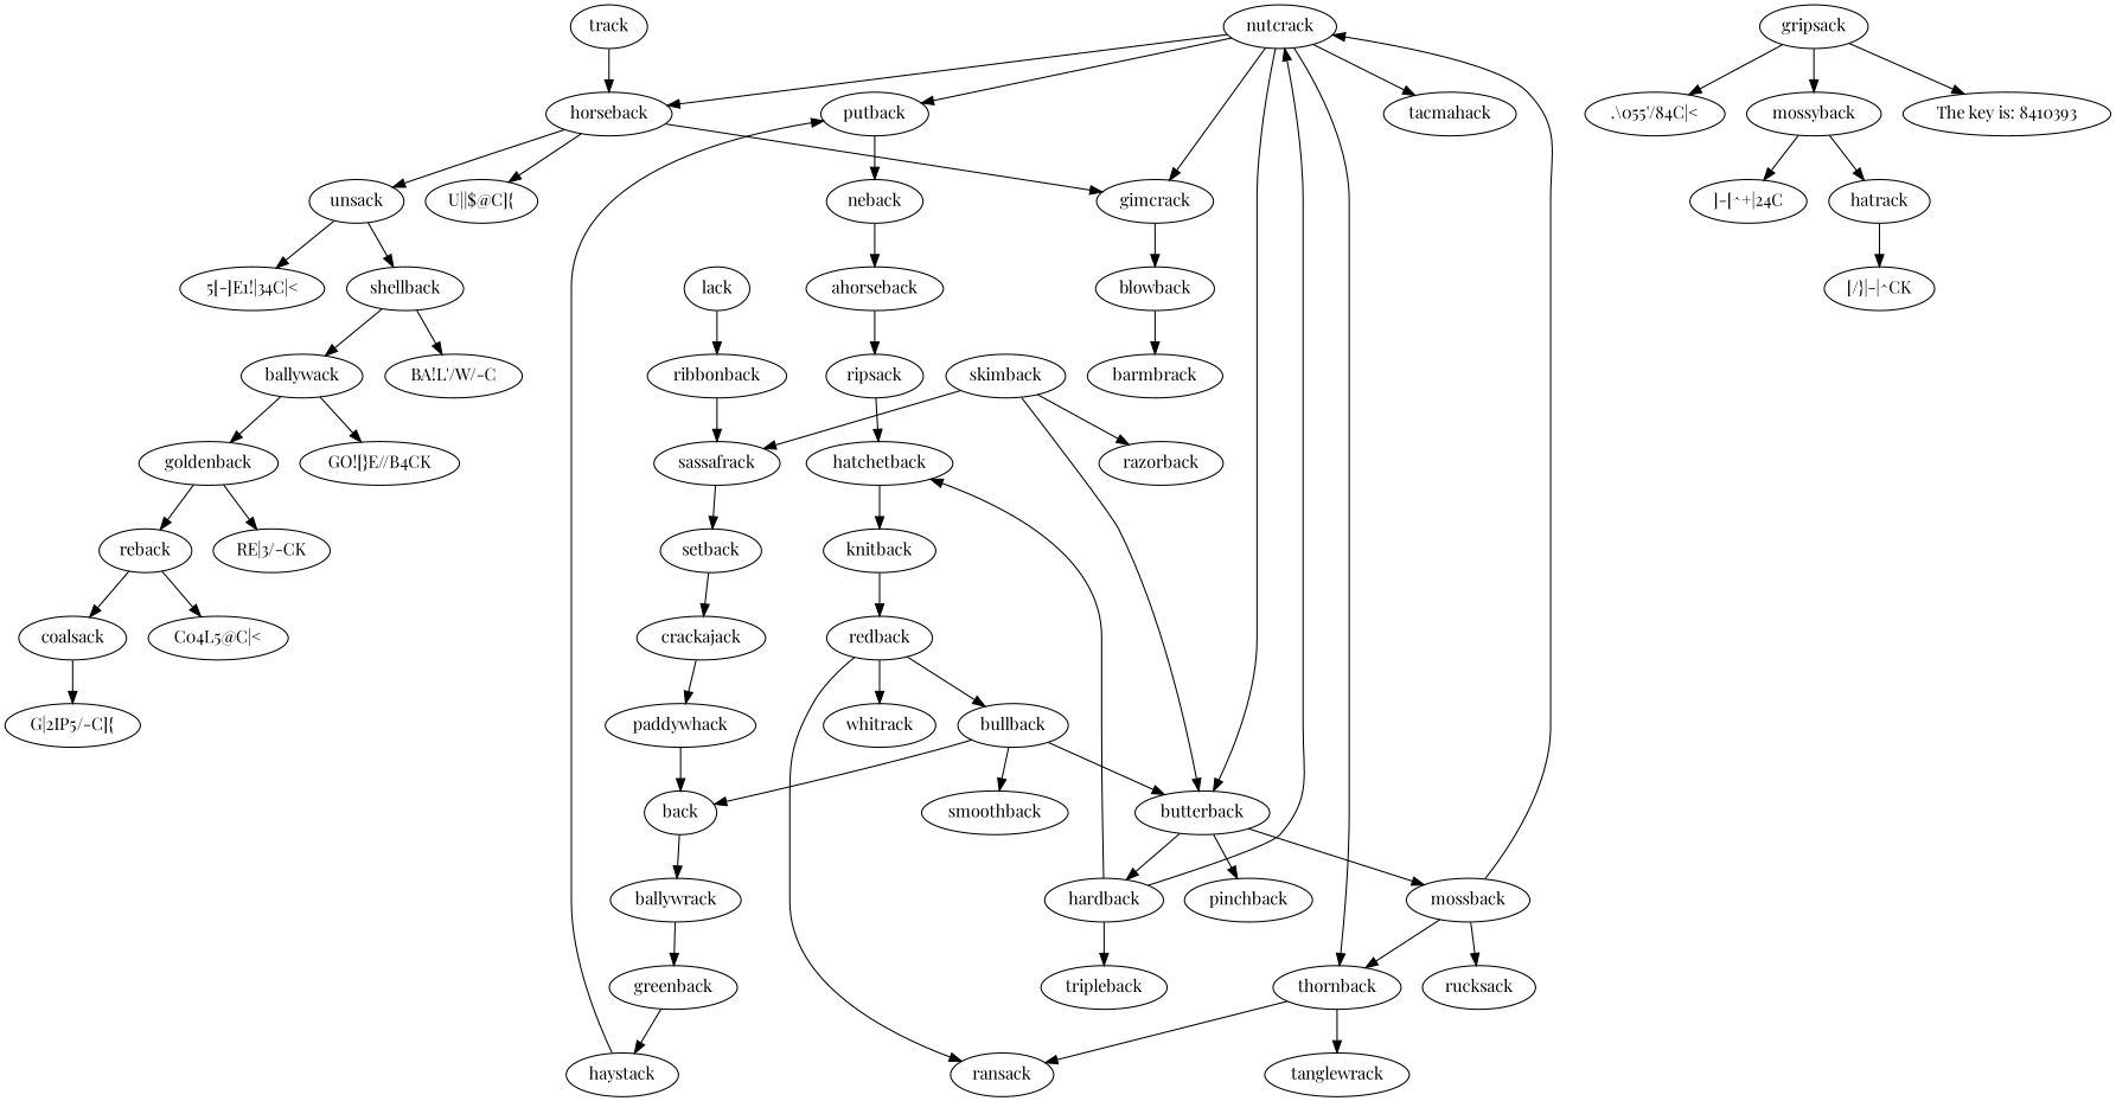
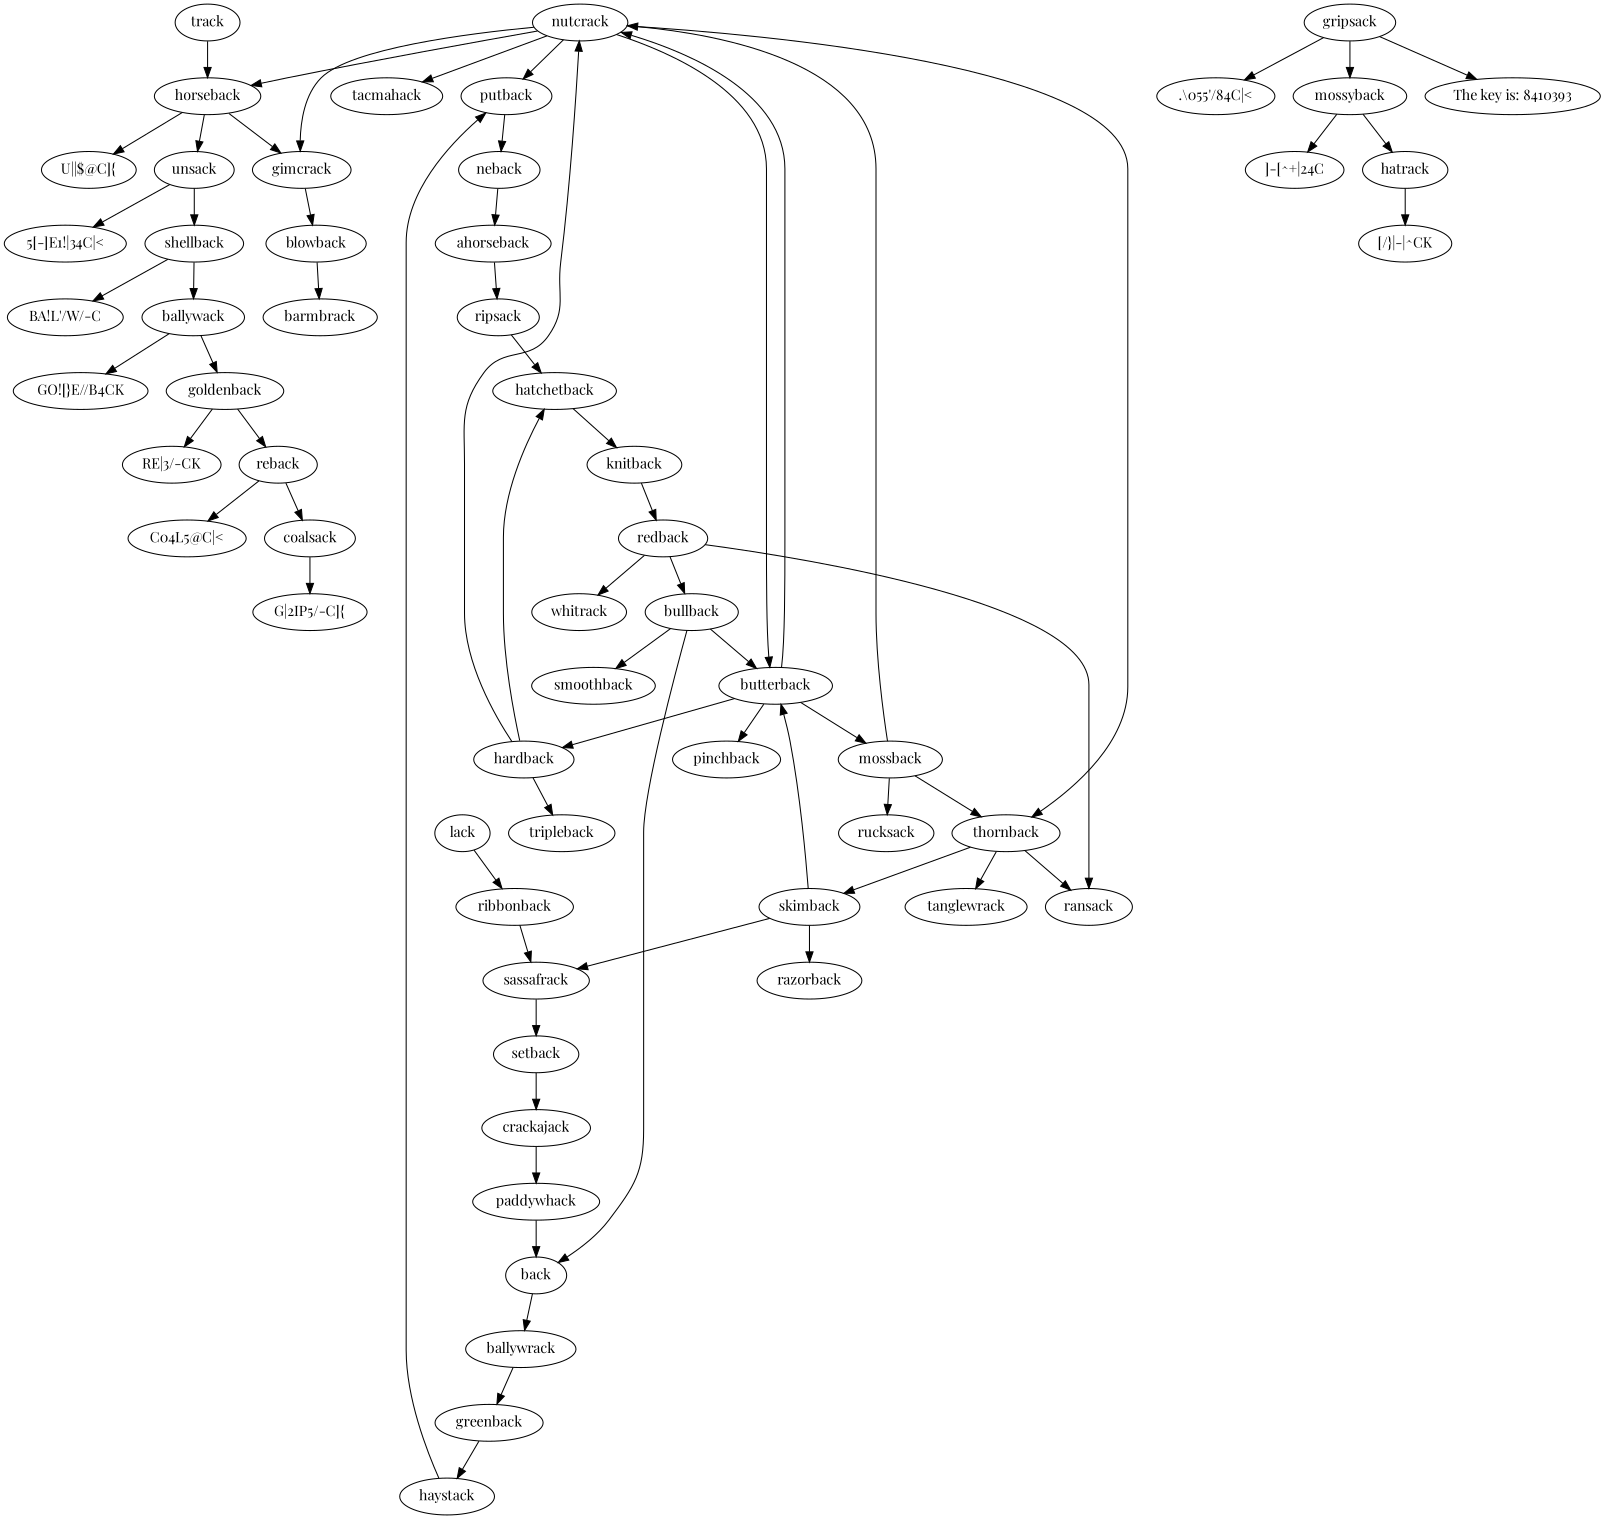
  digraph {
    fontname="Playfair Display"
    node [fontname="Playfair Display"]
    edge [fontname="Playfair Display"]
    track
    horseback
    "U||$@C]{"
    unsack
    gimcrack
    "5[-]E1!|34C|<"
    shellback
    blowback
    "BA!L'/W/-C"
    ballywack
    "GO![}E//B4CK"
    goldenback
    "RE|3/-CK"
    reback
    "C04L5@C|<"
    coalsack
    "G|2IP5/-C]{"
    gripsack
    ".\\055'/84C|<"
    mossyback
    "The key is: 8410393"
    "]-[^+|24C"
    hatrack
    "[/}|-|^CK"
    barmbrack
    lack
    ribbonback
    sassafrack
    setback
    crackajack
    paddywhack
    back
    ballywrack
    greenback
    haystack
    putback
    neback
    ahorseback
    ripsack
    hatchetback
    knitback
    redback
    whitrack
    ransack
    bullback
    smoothback
    butterback
    nutcrack
    mossback
    hardback
    pinchback
    tacmahack
    thornback
    rucksack
    tripleback
    tanglewrack
    skimback
    razorback
    track -> horseback
    horseback -> "U||$@C]{"
    horseback -> unsack
    horseback -> gimcrack
    unsack -> "5[-]E1!|34C|<"
    unsack -> shellback
    gimcrack -> blowback
    shellback -> "BA!L'/W/-C"
    shellback -> ballywack
    blowback -> barmbrack
    ballywack -> "GO![}E//B4CK"
    ballywack -> goldenback
    goldenback -> "RE|3/-CK"
    goldenback -> reback
    reback -> "C04L5@C|<"
    reback -> coalsack
    coalsack -> "G|2IP5/-C]{"
    gripsack -> ".\\055'/84C|<"
    gripsack -> mossyback
    gripsack -> "The key is: 8410393"
    mossyback -> "]-[^+|24C"
    mossyback -> hatrack
    hatrack -> "[/}|-|^CK"
    lack -> ribbonback
    ribbonback -> sassafrack
    sassafrack -> setback
    setback -> crackajack
    crackajack -> paddywhack
    paddywhack -> back
    back -> ballywrack
    ballywrack -> greenback
    greenback -> haystack
    haystack -> putback
    putback -> neback
    neback -> ahorseback
    ahorseback -> ripsack
    ripsack -> hatchetback
    hatchetback -> knitback
    knitback -> redback
    redback -> whitrack
    redback -> ransack
    redback -> bullback
    bullback -> back
    bullback -> smoothback
    bullback -> butterback
+   butterback -> nutcrack
    butterback -> mossback
    butterback -> hardback
    butterback -> pinchback
    nutcrack -> horseback
    nutcrack -> gimcrack
    nutcrack -> putback
    nutcrack -> butterback
    nutcrack -> tacmahack
    nutcrack -> thornback
    mossback -> nutcrack
    mossback -> thornback
    mossback -> rucksack
    hardback -> hatchetback
    hardback -> nutcrack
    hardback -> tripleback
    thornback -> ransack
    thornback -> tanglewrack
+   thornback -> skimback
    skimback -> sassafrack
    skimback -> butterback
    skimback -> razorback
  }
